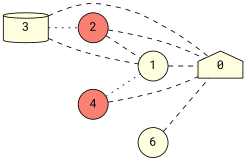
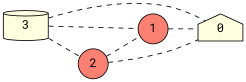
  graph {
    fontname="Roboto Mono"
    rankdir=LR
    node [fillcolor=lightyellow fontname="Roboto Mono" shape=circle style=filled]
    edge [fontname="Roboto Mono" style=dashed]
    0 [shape=house]
-   1
+   1 [fillcolor=salmon]
    2 [fillcolor=salmon]
    3 [shape=cylinder]
-   4 [fillcolor=salmon]
-   6
    1 -- 0
    2 -- 0
    2 -- 1
    3 -- 0
    3 -- 1
-   3 -- 2 [style=dotted]
-   4 -- 0
-   4 -- 1 [style=dotted]
-   6 -- 0
+   3 -- 2
  }
